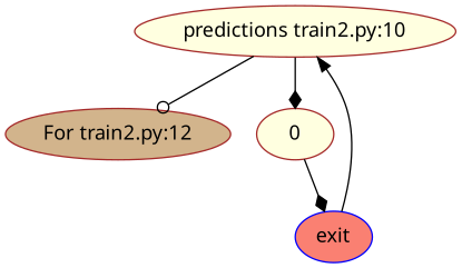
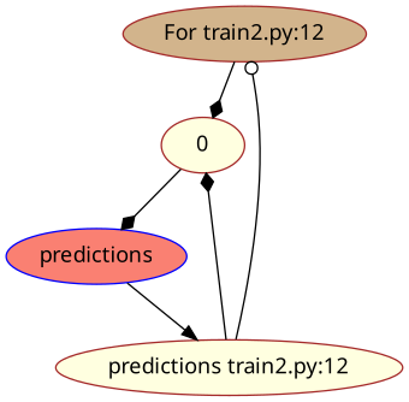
  strict digraph {
    fontname="Noto Sans"
    node [color=brown fillcolor=lightyellow fontname="Noto Sans" style=filled]
    edge [arrowhead=diamond fontname="Noto Sans"]
    "For train2.py:12" [fillcolor=tan]
    0
-   "predictions train2.py:12" [label="predictions train2.py:10"]
-   exit [color=blue fillcolor=salmon]
+   "predictions train2.py:12"
+   exit [color=blue fillcolor=salmon label=predictions]
+   "For train2.py:12" -> 0
    0 -> exit
    "predictions train2.py:12" -> "For train2.py:12" [arrowhead=odot]
    "predictions train2.py:12" -> 0
    exit -> "predictions train2.py:12" [arrowhead=normal]
  }
